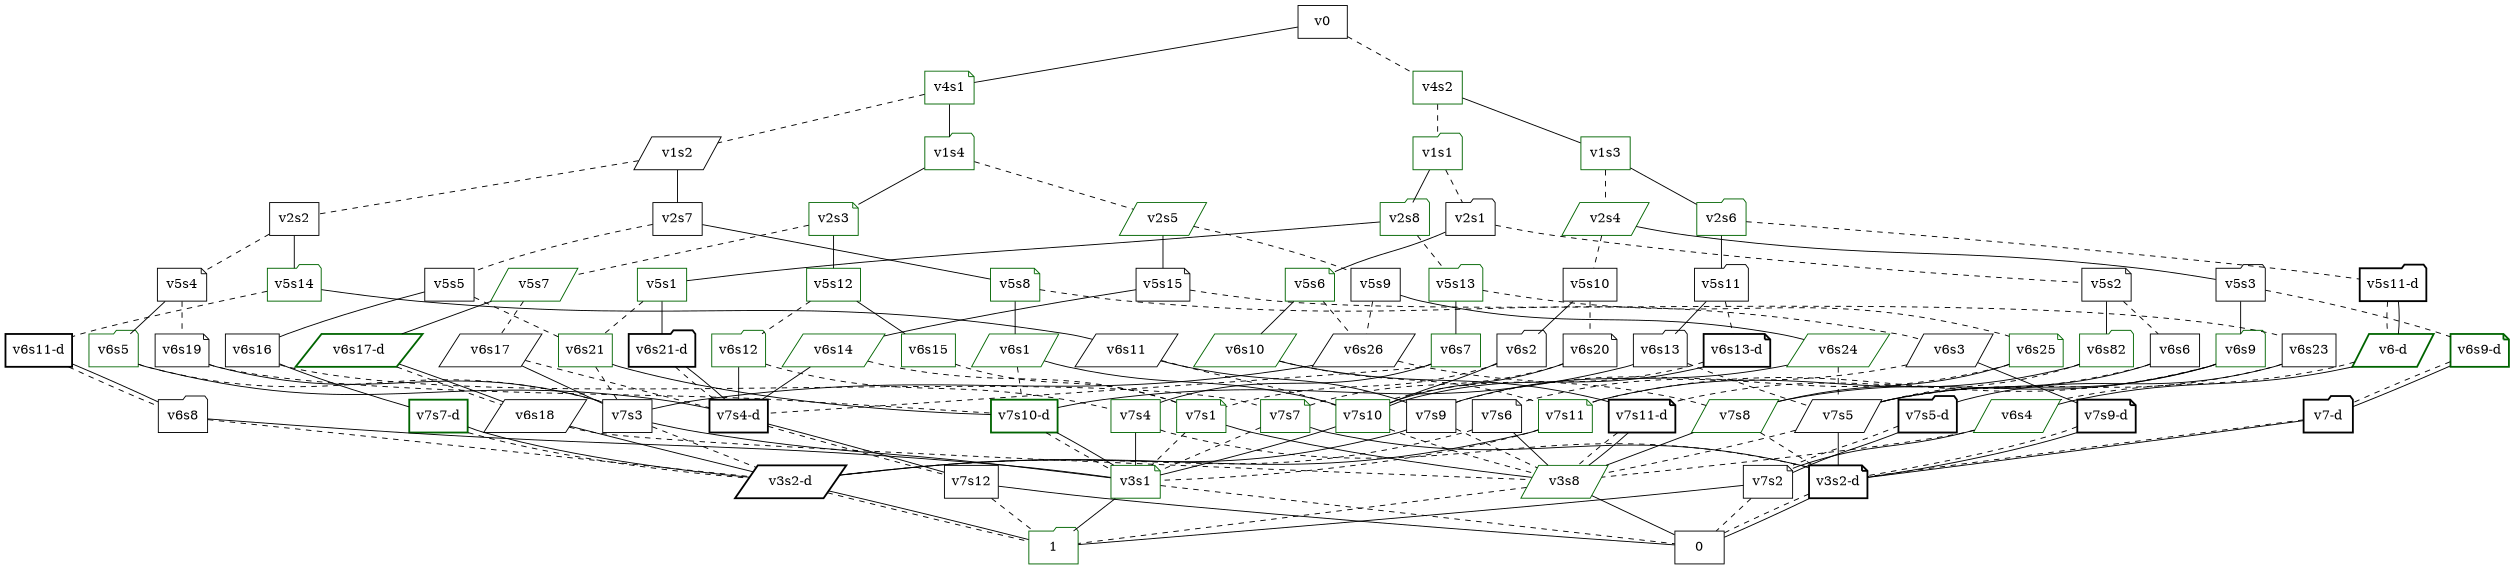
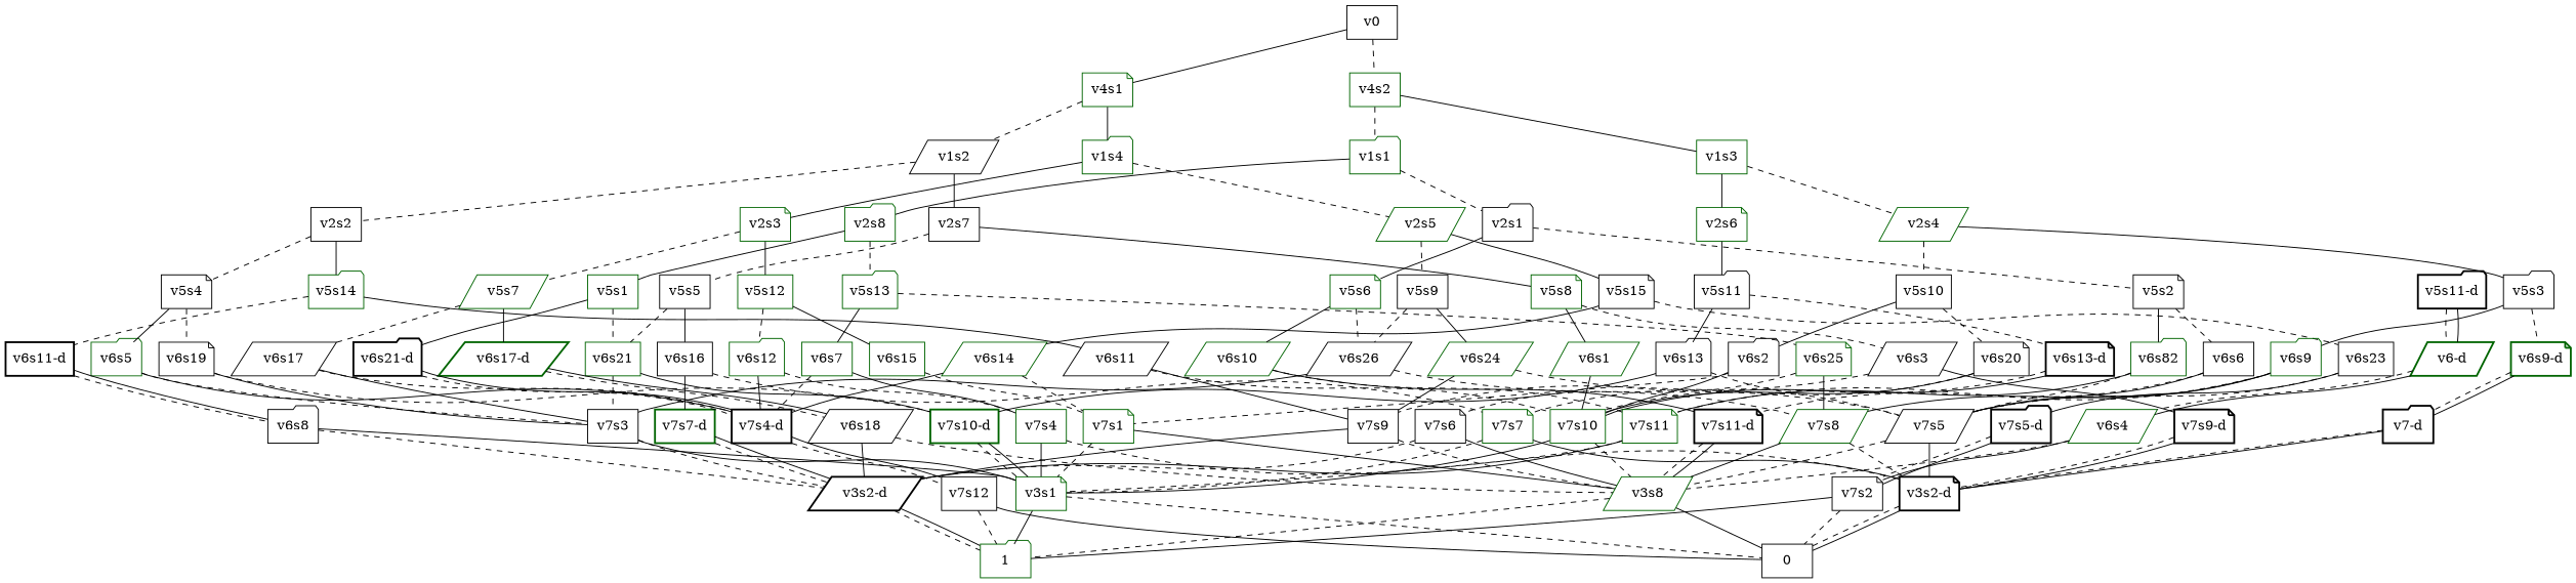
  graph {
    node [color=black shape=box]
    edge [style=solid]
    n1 [label=v0]
    n2 [color=darkgreen label=v4s1 shape=note]
    n3 [color=darkgreen label=v4s2]
    n4 [color=darkgreen label=v1s4 shape=folder]
    n5 [label=v1s2 shape=parallelogram]
    n6 [color=darkgreen label=v1s3]
    n7 [color=darkgreen label=v1s1 shape=folder]
    n8 [color=darkgreen label=v2s3 shape=note]
    n9 [color=darkgreen label=v2s5 shape=parallelogram]
    n10 [label=v2s7]
    n11 [label=v2s2]
-   n12 [color=darkgreen label=v2s6 shape=folder]
+   n12 [color=darkgreen label=v2s6 shape=note]
    n13 [color=darkgreen label=v2s4 shape=parallelogram]
    n14 [color=darkgreen label=v2s8 shape=folder]
    n15 [label=v2s1 shape=folder]
    n16 [color=darkgreen label=v5s12]
    n17 [color=darkgreen label=v5s7 shape=parallelogram]
    n18 [label=v5s15 shape=note]
    n19 [label=v5s9]
    n20 [color=darkgreen label=v5s8 shape=note]
    n21 [label=v5s5]
    n22 [color=darkgreen label=v5s14 shape=folder]
    n23 [label=v5s4 shape=note]
    n24 [color=darkgreen label=v6s15]
    n25 [color=darkgreen label=v6s12 shape=folder]
    n26 [color=darkgreen label="v6s17-d" shape=parallelogram style=bold]
    n27 [label=v6s17 shape=parallelogram]
    n28 [color=darkgreen label=v6s14 shape=parallelogram]
    n29 [label=v6s23]
    n30 [color=darkgreen label=v6s24 shape=parallelogram]
    n31 [label=v6s26 shape=parallelogram]
    n32 [color=darkgreen label=v7s1 shape=note]
    n33 [label="v7s4-d" style=bold]
    n34 [color=darkgreen label=v7s4]
    n35 [label=v6s18 shape=parallelogram]
    n36 [label=v7s3]
    n37 [label=v7s5 shape=parallelogram]
    n38 [label="v3s2-d" shape=note style=bold]
    n39 [color=darkgreen label=v3s8 shape=parallelogram]
    n40 [color=darkgreen label=v3s1 shape=note]
    n41 [label=v7s12]
    n42 [label=0]
    n43 [color=darkgreen label=1 shape=folder]
    n44 [label="v3s2-d" shape=parallelogram style=bold]
    n45 [label="v7s5-d" shape=folder style=bold]
    n46 [label=v7s9]
    n47 [color=darkgreen label=v7s8 shape=parallelogram]
    n48 [label=v7s2 shape=note]
    n49 [color=darkgreen label=v6s1 shape=parallelogram]
    n50 [label=v6s3 shape=parallelogram]
    n51 [label=v6s16]
    n52 [color=darkgreen label=v6s21]
    n53 [label=v6s11 shape=parallelogram]
    n54 [label="v6s11-d" style=bold]
    n55 [color=darkgreen label=v6s5 shape=folder]
    n56 [label=v6s19 shape=note]
    n57 [color=darkgreen label=v7s10]
    n58 [color=darkgreen label="v7s10-d" style=bold]
    n59 [label="v7s9-d" shape=note style=bold]
    n60 [color=darkgreen label="v7s7-d" style=bold]
    n61 [color=darkgreen label=v7s7 shape=note]
    n62 [label=v6s8 shape=folder]
    n63 [label=v5s11 shape=folder]
    n64 [label="v5s11-d" shape=folder style=bold]
    n65 [label=v5s3 shape=folder]
    n66 [label=v5s10]
    n67 [color=darkgreen label=v5s1]
    n68 [color=darkgreen label=v5s13 shape=folder]
    n69 [color=darkgreen label=v5s6 shape=note]
    n70 [label=v5s2 shape=note]
    n71 [label=v6s13 shape=folder]
    n72 [label="v6s13-d" shape=note style=bold]
    n73 [color=darkgreen label="v6-d" shape=parallelogram style=bold]
    n74 [color=darkgreen label=v6s9 shape=folder]
    n75 [color=darkgreen label="v6s9-d" shape=note style=bold]
    n76 [label=v6s2 shape=folder]
    n77 [label=v6s20 shape=note]
    n78 [color=darkgreen label=v6s4 shape=parallelogram]
    n79 [color=darkgreen label=v7s11 shape=note]
    n80 [label="v7-d" shape=folder style=bold]
    n81 [label="v6s21-d" shape=folder style=bold]
    n82 [color=darkgreen label=v6s7]
    n83 [color=darkgreen label=v6s25 shape=note]
    n84 [color=darkgreen label=v6s10 shape=parallelogram]
    n85 [color=darkgreen label=v6s82 shape=folder]
    n86 [label=v6s6]
    n87 [label=v7s6 shape=note]
    n88 [label="v7s11-d" shape=note style=bold]
    n1 -- n2
    n1 -- n3 [style=dashed]
    n2 -- n4
    n2 -- n5 [style=dashed]
    n3 -- n6
    n3 -- n7 [style=dashed]
    n4 -- n8
    n4 -- n9 [style=dashed]
    n5 -- n10
    n5 -- n11 [style=dashed]
    n6 -- n12
    n6 -- n13 [style=dashed]
    n7 -- n14
    n7 -- n15 [style=dashed]
    n8 -- n16
    n8 -- n17 [style=dashed]
    n9 -- n18
    n9 -- n19 [style=dashed]
    n10 -- n20
    n10 -- n21 [style=dashed]
    n11 -- n22
    n11 -- n23 [style=dashed]
    n12 -- n63
-   n12 -- n64 [style=dashed]
    n13 -- n65
    n13 -- n66 [style=dashed]
    n14 -- n67
    n14 -- n68 [style=dashed]
    n15 -- n69
    n15 -- n70 [style=dashed]
    n16 -- n24
    n16 -- n25 [style=dashed]
    n17 -- n26
    n17 -- n27 [style=dashed]
    n18 -- n28
    n18 -- n29 [style=dashed]
    n19 -- n30
    n19 -- n31 [style=dashed]
    n20 -- n49
    n20 -- n50 [style=dashed]
    n21 -- n51
    n21 -- n52 [style=dashed]
    n22 -- n53
    n22 -- n54 [style=dashed]
    n23 -- n55
    n23 -- n56 [style=dashed]
    n24 -- n32 [style=dashed]
    n25 -- n33
    n25 -- n34 [style=dashed]
    n26 -- n35 [style=dashed]
    n26 -- n35
    n27 -- n33 [style=dashed]
    n27 -- n36
    n28 -- n32 [style=dashed]
    n28 -- n33
    n29 -- n37 [style=dashed]
    n29 -- n45
    n30 -- n37 [style=dashed]
    n30 -- n46
    n31 -- n36
    n31 -- n47 [style=dashed]
    n32 -- n39
    n32 -- n40 [style=dashed]
    n33 -- n41 [style=dashed]
    n33 -- n41
    n34 -- n38 [style=dashed]
    n34 -- n40
    n35 -- n39 [style=dashed]
    n35 -- n44
    n36 -- n40
    n36 -- n44 [style=dashed]
    n37 -- n38
    n37 -- n39 [style=dashed]
    n38 -- n42 [style=dashed]
    n38 -- n42
    n39 -- n42
    n39 -- n43 [style=dashed]
    n40 -- n42 [style=dashed]
    n40 -- n43
    n41 -- n42
    n41 -- n43 [style=dashed]
    n44 -- n43 [style=dashed]
    n44 -- n43
    n45 -- n48 [style=dashed]
    n45 -- n48
    n46 -- n39 [style=dashed]
    n46 -- n44
    n47 -- n38 [style=dashed]
    n47 -- n39
    n48 -- n42 [style=dashed]
    n48 -- n43
    n49 -- n57
-   n49 -- n58 [style=dashed]
    n50 -- n46 [style=dashed]
    n50 -- n59
    n51 -- n60
    n51 -- n61 [style=dashed]
    n52 -- n36 [style=dashed]
    n52 -- n58
    n53 -- n46
    n53 -- n57 [style=dashed]
    n54 -- n62 [style=dashed]
    n54 -- n62
    n55 -- n33
    n55 -- n36 [style=dashed]
    n56 -- n36
    n56 -- n58 [style=dashed]
    n57 -- n39 [style=dashed]
    n57 -- n40
    n58 -- n40 [style=dashed]
    n58 -- n40
    n59 -- n38 [style=dashed]
    n59 -- n38
    n60 -- n44 [style=dashed]
    n60 -- n44
    n61 -- n38
    n61 -- n40 [style=dashed]
    n62 -- n40
    n62 -- n44 [style=dashed]
    n63 -- n71
    n63 -- n72 [style=dashed]
    n64 -- n73 [style=dashed]
    n64 -- n73
    n65 -- n74
    n65 -- n75 [style=dashed]
    n66 -- n76
    n66 -- n77 [style=dashed]
    n67 -- n52 [style=dashed]
    n67 -- n81
    n68 -- n82
    n68 -- n83 [style=dashed]
    n69 -- n31 [style=dashed]
    n69 -- n84
    n70 -- n85
    n70 -- n86 [style=dashed]
    n71 -- n37 [style=dashed]
    n71 -- n58
    n72 -- n57 [style=dashed]
    n72 -- n57
    n73 -- n78 [style=dashed]
    n73 -- n78
    n74 -- n37
    n74 -- n47
    n74 -- n79 [style=dashed]
    n75 -- n80 [style=dashed]
    n75 -- n80
    n76 -- n32 [style=dashed]
    n76 -- n57
    n77 -- n57
    n77 -- n61 [style=dashed]
    n78 -- n39 [style=dashed]
    n78 -- n48
    n79 -- n40 [style=dashed]
    n79 -- n44
    n80 -- n38 [style=dashed]
    n80 -- n38
    n81 -- n33 [style=dashed]
    n81 -- n33
    n82 -- n33 [style=dashed]
    n82 -- n34
    n83 -- n47
    n83 -- n87 [style=dashed]
    n84 -- n79 [style=dashed]
    n84 -- n88
    n85 -- n37 [style=dashed]
    n85 -- n79
    n86 -- n37
    n86 -- n88 [style=dashed]
    n87 -- n39
    n87 -- n44 [style=dashed]
    n88 -- n39 [style=dashed]
    n88 -- n39
  }
